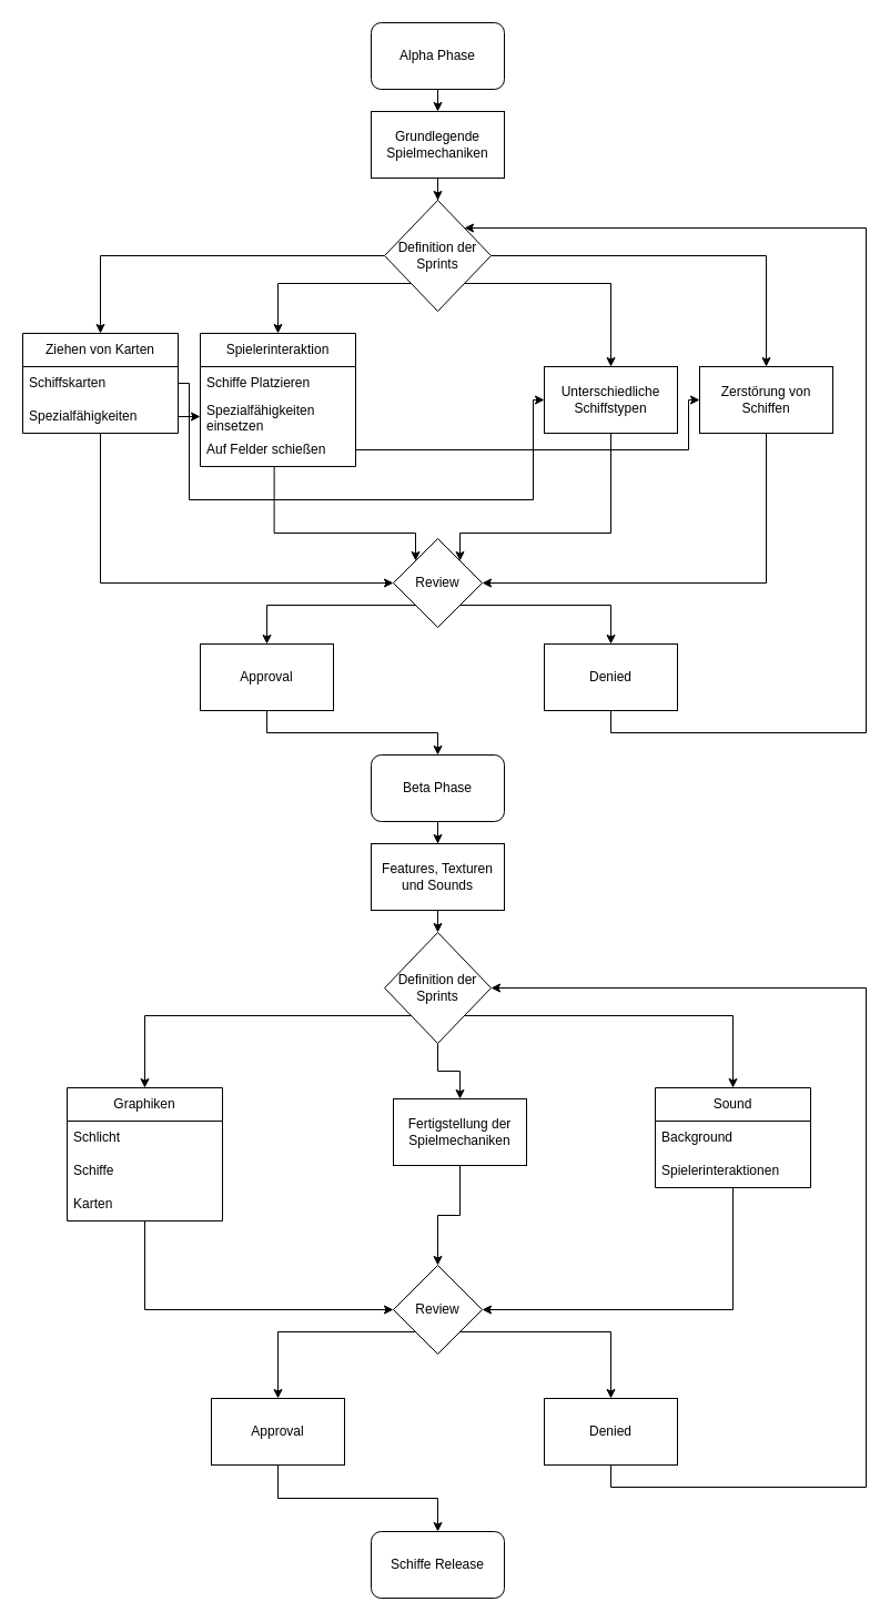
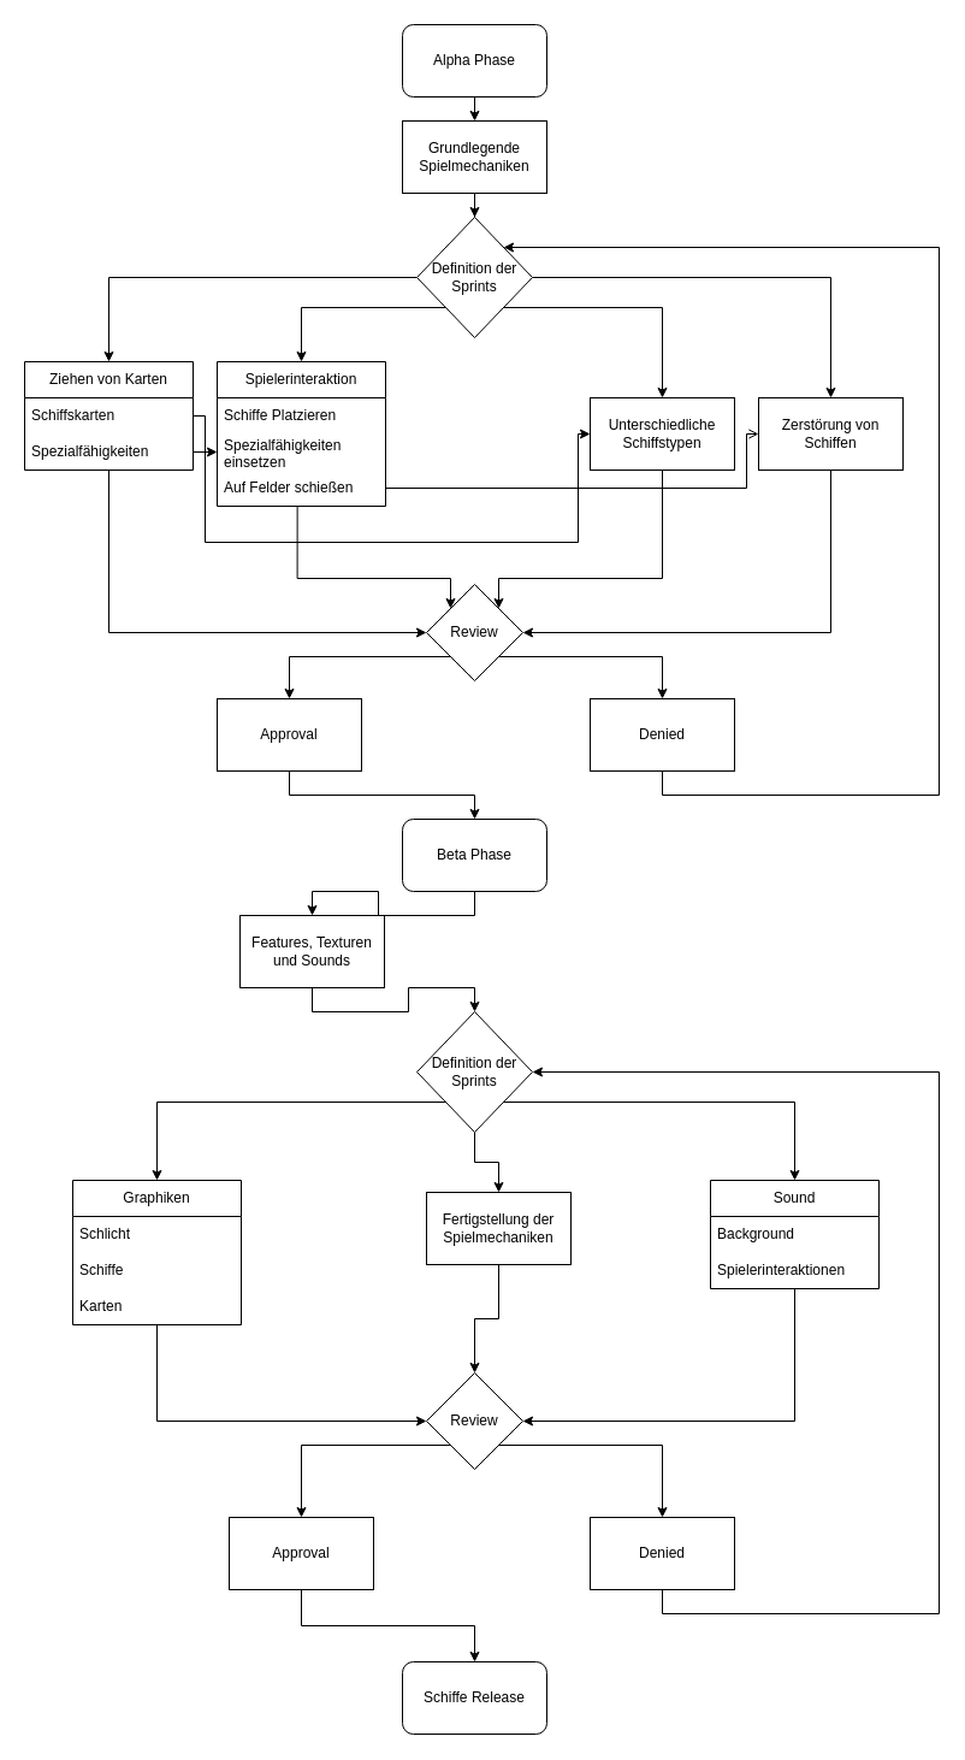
  <mxCell id="0" />
  <mxCell id="1" parent="0" />
  <mxCell id="2" style="edgeStyle=orthogonalEdgeStyle;rounded=0;orthogonalLoop=1;jettySize=auto;html=1;exitX=0.5;exitY=1;exitDx=0;exitDy=0;entryX=0.5;entryY=0;entryDx=0;entryDy=0;" edge="1" parent="1" source="3" target="5"><mxGeometry relative="1" as="geometry" /></mxCell>
  <mxCell id="3" value="Alpha Phase" style="rounded=1;whiteSpace=wrap;html=1;" vertex="1" parent="1"><mxGeometry x="334" y="20" width="120" height="60" as="geometry" /></mxCell>
  <mxCell id="4" style="edgeStyle=orthogonalEdgeStyle;rounded=0;orthogonalLoop=1;jettySize=auto;html=1;exitX=0.5;exitY=1;exitDx=0;exitDy=0;" edge="1" parent="1" source="5" target="10"><mxGeometry relative="1" as="geometry" /></mxCell>
  <mxCell id="5" value="Grundlegende Spielmechaniken" style="rounded=0;whiteSpace=wrap;html=1;" vertex="1" parent="1"><mxGeometry x="334" y="100" width="120" height="60" as="geometry" /></mxCell>
  <mxCell id="6" style="edgeStyle=orthogonalEdgeStyle;rounded=0;orthogonalLoop=1;jettySize=auto;html=1;exitX=0;exitY=1;exitDx=0;exitDy=0;" edge="1" parent="1" source="10" target="15"><mxGeometry relative="1" as="geometry" /></mxCell>
  <mxCell id="7" style="edgeStyle=orthogonalEdgeStyle;rounded=0;orthogonalLoop=1;jettySize=auto;html=1;exitX=0;exitY=0.5;exitDx=0;exitDy=0;" edge="1" parent="1" source="10" target="12"><mxGeometry relative="1" as="geometry" /></mxCell>
  <mxCell id="8" style="edgeStyle=orthogonalEdgeStyle;rounded=0;orthogonalLoop=1;jettySize=auto;html=1;exitX=1;exitY=0.5;exitDx=0;exitDy=0;" edge="1" parent="1" source="10" target="22"><mxGeometry relative="1" as="geometry" /></mxCell>
  <mxCell id="9" style="edgeStyle=orthogonalEdgeStyle;rounded=0;orthogonalLoop=1;jettySize=auto;html=1;exitX=1;exitY=1;exitDx=0;exitDy=0;" edge="1" parent="1" source="10" target="20"><mxGeometry relative="1" as="geometry" /></mxCell>
  <mxCell id="10" value="Definition der Sprints" style="rhombus;whiteSpace=wrap;html=1;" vertex="1" parent="1"><mxGeometry x="346" y="180" width="96" height="100" as="geometry" /></mxCell>
  <mxCell id="11" style="edgeStyle=orthogonalEdgeStyle;rounded=0;orthogonalLoop=1;jettySize=auto;html=1;exitX=0.5;exitY=1.017;exitDx=0;exitDy=0;entryX=0;entryY=0.5;entryDx=0;entryDy=0;exitPerimeter=0;" edge="1" parent="1" source="14" target="29"><mxGeometry relative="1" as="geometry" /></mxCell>
  <mxCell id="12" value="Ziehen von Karten" style="swimlane;fontStyle=0;childLayout=stackLayout;horizontal=1;startSize=30;horizontalStack=0;resizeParent=1;resizeParentMax=0;resizeLast=0;collapsible=1;marginBottom=0;whiteSpace=wrap;html=1;" vertex="1" parent="1"><mxGeometry x="20" y="300" width="140" height="90" as="geometry" /></mxCell>
  <mxCell id="13" value="Schiffskarten" style="text;strokeColor=none;fillColor=none;align=left;verticalAlign=middle;spacingLeft=4;spacingRight=4;overflow=hidden;points=[[0,0.5],[1,0.5]];portConstraint=eastwest;rotatable=0;whiteSpace=wrap;html=1;" vertex="1" parent="12"><mxGeometry y="30" width="140" height="30" as="geometry" /></mxCell>
  <mxCell id="14" value="Spezialfähigkeiten" style="text;strokeColor=none;fillColor=none;align=left;verticalAlign=middle;spacingLeft=4;spacingRight=4;overflow=hidden;points=[[0,0.5],[1,0.5]];portConstraint=eastwest;rotatable=0;whiteSpace=wrap;html=1;" vertex="1" parent="12"><mxGeometry y="60" width="140" height="30" as="geometry" /></mxCell>
  <mxCell id="15" value="Spielerinteraktion" style="swimlane;fontStyle=0;childLayout=stackLayout;horizontal=1;startSize=30;horizontalStack=0;resizeParent=1;resizeParentMax=0;resizeLast=0;collapsible=1;marginBottom=0;whiteSpace=wrap;html=1;" vertex="1" parent="1"><mxGeometry x="180" y="300" width="140" height="120" as="geometry" /></mxCell>
  <mxCell id="16" value="Schiffe Platzieren" style="text;strokeColor=none;fillColor=none;align=left;verticalAlign=middle;spacingLeft=4;spacingRight=4;overflow=hidden;points=[[0,0.5],[1,0.5]];portConstraint=eastwest;rotatable=0;whiteSpace=wrap;html=1;" vertex="1" parent="15"><mxGeometry y="30" width="140" height="30" as="geometry" /></mxCell>
  <mxCell id="17" value="Spezialfähigkeiten einsetzen" style="text;strokeColor=none;fillColor=none;align=left;verticalAlign=middle;spacingLeft=4;spacingRight=4;overflow=hidden;points=[[0,0.5],[1,0.5]];portConstraint=eastwest;rotatable=0;whiteSpace=wrap;html=1;" vertex="1" parent="15"><mxGeometry y="60" width="140" height="30" as="geometry" /></mxCell>
  <mxCell id="18" value="Auf Felder schießen" style="text;strokeColor=none;fillColor=none;align=left;verticalAlign=middle;spacingLeft=4;spacingRight=4;overflow=hidden;points=[[0,0.5],[1,0.5]];portConstraint=eastwest;rotatable=0;whiteSpace=wrap;html=1;" vertex="1" parent="15"><mxGeometry y="90" width="140" height="30" as="geometry" /></mxCell>
  <mxCell id="19" style="edgeStyle=orthogonalEdgeStyle;rounded=0;orthogonalLoop=1;jettySize=auto;html=1;exitX=0.5;exitY=1;exitDx=0;exitDy=0;entryX=1;entryY=0;entryDx=0;entryDy=0;" edge="1" parent="1" source="20" target="29"><mxGeometry relative="1" as="geometry"><Array as="points"><mxPoint x="550" y="480" /><mxPoint x="414" y="480" /></Array></mxGeometry></mxCell>
  <mxCell id="20" value="Unterschiedliche Schiffstypen" style="rounded=0;whiteSpace=wrap;html=1;" vertex="1" parent="1"><mxGeometry x="490" y="330" width="120" height="60" as="geometry" /></mxCell>
  <mxCell id="21" style="edgeStyle=orthogonalEdgeStyle;rounded=0;orthogonalLoop=1;jettySize=auto;html=1;exitX=0.5;exitY=1;exitDx=0;exitDy=0;entryX=1;entryY=0.5;entryDx=0;entryDy=0;" edge="1" parent="1" source="22" target="29"><mxGeometry relative="1" as="geometry" /></mxCell>
  <mxCell id="22" value="Zerstörung von Schiffen" style="rounded=0;whiteSpace=wrap;html=1;" vertex="1" parent="1"><mxGeometry x="630" y="330" width="120" height="60" as="geometry" /></mxCell>
  <mxCell id="23" style="edgeStyle=orthogonalEdgeStyle;rounded=0;orthogonalLoop=1;jettySize=auto;html=1;exitX=1;exitY=0.5;exitDx=0;exitDy=0;entryX=0;entryY=0.5;entryDx=0;entryDy=0;" edge="1" parent="1" source="14" target="17"><mxGeometry relative="1" as="geometry" /></mxCell>
  <mxCell id="24" style="edgeStyle=orthogonalEdgeStyle;rounded=0;orthogonalLoop=1;jettySize=auto;html=1;exitX=1;exitY=0.5;exitDx=0;exitDy=0;" edge="1" parent="1" source="13" target="20"><mxGeometry relative="1" as="geometry"><Array as="points"><mxPoint x="170" y="345" /><mxPoint x="170" y="450" /><mxPoint x="480" y="450" /><mxPoint x="480" y="360" /></Array></mxGeometry></mxCell>
- <mxCell id="25" style="edgeStyle=orthogonalEdgeStyle;rounded=0;orthogonalLoop=1;jettySize=auto;html=1;exitX=1;exitY=0.5;exitDx=0;exitDy=0;entryX=0;entryY=0.5;entryDx=0;entryDy=0;" edge="1" parent="1" source="18" target="22"><mxGeometry relative="1" as="geometry"><Array as="points"><mxPoint x="620" y="405" /><mxPoint x="620" y="360" /></Array></mxGeometry></mxCell>
+ <mxCell id="25" style="edgeStyle=orthogonalEdgeStyle;rounded=0;orthogonalLoop=1;jettySize=auto;html=1;exitX=1;exitY=0.5;exitDx=0;exitDy=0;entryX=0;entryY=0.5;entryDx=0;entryDy=0;endArrow=open;" edge="1" parent="1" source="18" target="22"><mxGeometry relative="1" as="geometry"><Array as="points"><mxPoint x="620" y="405" /><mxPoint x="620" y="360" /></Array></mxGeometry></mxCell>
  <mxCell id="26" style="edgeStyle=orthogonalEdgeStyle;rounded=0;orthogonalLoop=1;jettySize=auto;html=1;entryX=0;entryY=0;entryDx=0;entryDy=0;exitX=0.476;exitY=0.989;exitDx=0;exitDy=0;exitPerimeter=0;" edge="1" parent="1" source="18" target="29"><mxGeometry relative="1" as="geometry"><Array as="points"><mxPoint x="247" y="480" /><mxPoint x="374" y="480" /></Array></mxGeometry></mxCell>
  <mxCell id="27" style="edgeStyle=orthogonalEdgeStyle;rounded=0;orthogonalLoop=1;jettySize=auto;html=1;exitX=0;exitY=1;exitDx=0;exitDy=0;entryX=0.5;entryY=0;entryDx=0;entryDy=0;" edge="1" parent="1" source="29" target="33"><mxGeometry relative="1" as="geometry" /></mxCell>
  <mxCell id="28" style="edgeStyle=orthogonalEdgeStyle;rounded=0;orthogonalLoop=1;jettySize=auto;html=1;exitX=1;exitY=1;exitDx=0;exitDy=0;" edge="1" parent="1" source="29" target="31"><mxGeometry relative="1" as="geometry" /></mxCell>
  <mxCell id="29" value="Review" style="rhombus;whiteSpace=wrap;html=1;" vertex="1" parent="1"><mxGeometry x="354" y="485" width="80" height="80" as="geometry" /></mxCell>
  <mxCell id="30" style="edgeStyle=orthogonalEdgeStyle;rounded=0;orthogonalLoop=1;jettySize=auto;html=1;exitX=0.5;exitY=1;exitDx=0;exitDy=0;entryX=1;entryY=0;entryDx=0;entryDy=0;" edge="1" parent="1" source="31" target="10"><mxGeometry relative="1" as="geometry"><Array as="points"><mxPoint x="550" y="660" /><mxPoint x="780" y="660" /><mxPoint x="780" y="205" /></Array></mxGeometry></mxCell>
  <mxCell id="31" value="Denied" style="rounded=0;whiteSpace=wrap;html=1;" vertex="1" parent="1"><mxGeometry x="490" y="580" width="120" height="60" as="geometry" /></mxCell>
  <mxCell id="32" style="edgeStyle=orthogonalEdgeStyle;rounded=0;orthogonalLoop=1;jettySize=auto;html=1;exitX=0.5;exitY=1;exitDx=0;exitDy=0;" edge="1" parent="1" source="33" target="35"><mxGeometry relative="1" as="geometry" /></mxCell>
  <mxCell id="33" value="Approval" style="rounded=0;whiteSpace=wrap;html=1;" vertex="1" parent="1"><mxGeometry x="180" y="580" width="120" height="60" as="geometry" /></mxCell>
  <mxCell id="34" style="edgeStyle=orthogonalEdgeStyle;rounded=0;orthogonalLoop=1;jettySize=auto;html=1;exitX=0.5;exitY=1;exitDx=0;exitDy=0;" edge="1" parent="1" source="35" target="37"><mxGeometry relative="1" as="geometry" /></mxCell>
  <mxCell id="35" value="Beta Phase" style="rounded=1;whiteSpace=wrap;html=1;" vertex="1" parent="1"><mxGeometry x="334" y="680" width="120" height="60" as="geometry" /></mxCell>
  <mxCell id="36" style="edgeStyle=orthogonalEdgeStyle;rounded=0;orthogonalLoop=1;jettySize=auto;html=1;exitX=0.5;exitY=1;exitDx=0;exitDy=0;entryX=0.5;entryY=0;entryDx=0;entryDy=0;" edge="1" parent="1" source="37" target="41"><mxGeometry relative="1" as="geometry" /></mxCell>
- <mxCell id="37" value="Features, Texturen und Sounds" style="rounded=0;whiteSpace=wrap;html=1;" vertex="1" parent="1"><mxGeometry x="334" y="760" width="120" height="60" as="geometry" /></mxCell>
+ <mxCell id="37" value="Features, Texturen und Sounds" style="rounded=0;whiteSpace=wrap;html=1;" vertex="1" parent="1"><mxGeometry x="199" y="760" width="120" height="60" as="geometry" /></mxCell>
  <mxCell id="38" style="edgeStyle=orthogonalEdgeStyle;rounded=0;orthogonalLoop=1;jettySize=auto;html=1;exitX=1;exitY=1;exitDx=0;exitDy=0;" edge="1" parent="1" source="41" target="50"><mxGeometry relative="1" as="geometry" /></mxCell>
  <mxCell id="39" style="edgeStyle=orthogonalEdgeStyle;rounded=0;orthogonalLoop=1;jettySize=auto;html=1;exitX=0;exitY=1;exitDx=0;exitDy=0;" edge="1" parent="1" source="41" target="43"><mxGeometry relative="1" as="geometry" /></mxCell>
  <mxCell id="40" style="edgeStyle=orthogonalEdgeStyle;rounded=0;orthogonalLoop=1;jettySize=auto;html=1;exitX=0.5;exitY=1;exitDx=0;exitDy=0;" edge="1" parent="1" source="41" target="48"><mxGeometry relative="1" as="geometry" /></mxCell>
  <mxCell id="41" value="Definition der Sprints" style="rhombus;whiteSpace=wrap;html=1;" vertex="1" parent="1"><mxGeometry x="346" y="840" width="96" height="100" as="geometry" /></mxCell>
  <mxCell id="42" style="edgeStyle=orthogonalEdgeStyle;rounded=0;orthogonalLoop=1;jettySize=auto;html=1;exitX=0.5;exitY=0.989;exitDx=0;exitDy=0;entryX=0;entryY=0.5;entryDx=0;entryDy=0;exitPerimeter=0;" edge="1" parent="1" source="46" target="55"><mxGeometry relative="1" as="geometry" /></mxCell>
  <mxCell id="43" value="Graphiken" style="swimlane;fontStyle=0;childLayout=stackLayout;horizontal=1;startSize=30;horizontalStack=0;resizeParent=1;resizeParentMax=0;resizeLast=0;collapsible=1;marginBottom=0;whiteSpace=wrap;html=1;" vertex="1" parent="1"><mxGeometry x="60" y="980" width="140" height="120" as="geometry" /></mxCell>
  <mxCell id="44" value="Schlicht" style="text;strokeColor=none;fillColor=none;align=left;verticalAlign=middle;spacingLeft=4;spacingRight=4;overflow=hidden;points=[[0,0.5],[1,0.5]];portConstraint=eastwest;rotatable=0;whiteSpace=wrap;html=1;" vertex="1" parent="43"><mxGeometry y="30" width="140" height="30" as="geometry" /></mxCell>
  <mxCell id="45" value="Schiffe" style="text;strokeColor=none;fillColor=none;align=left;verticalAlign=middle;spacingLeft=4;spacingRight=4;overflow=hidden;points=[[0,0.5],[1,0.5]];portConstraint=eastwest;rotatable=0;whiteSpace=wrap;html=1;" vertex="1" parent="43"><mxGeometry y="60" width="140" height="30" as="geometry" /></mxCell>
  <mxCell id="46" value="Karten" style="text;strokeColor=none;fillColor=none;align=left;verticalAlign=middle;spacingLeft=4;spacingRight=4;overflow=hidden;points=[[0,0.5],[1,0.5]];portConstraint=eastwest;rotatable=0;whiteSpace=wrap;html=1;" vertex="1" parent="43"><mxGeometry y="90" width="140" height="30" as="geometry" /></mxCell>
  <mxCell id="47" style="edgeStyle=orthogonalEdgeStyle;rounded=0;orthogonalLoop=1;jettySize=auto;html=1;exitX=0.5;exitY=1;exitDx=0;exitDy=0;" edge="1" parent="1" source="48" target="55"><mxGeometry relative="1" as="geometry" /></mxCell>
  <mxCell id="48" value="Fertigstellung der Spielmechaniken" style="rounded=0;whiteSpace=wrap;html=1;" vertex="1" parent="1"><mxGeometry x="354" y="990" width="120" height="60" as="geometry" /></mxCell>
  <mxCell id="49" style="edgeStyle=orthogonalEdgeStyle;rounded=0;orthogonalLoop=1;jettySize=auto;html=1;exitX=0.5;exitY=0.989;exitDx=0;exitDy=0;entryX=1;entryY=0.5;entryDx=0;entryDy=0;exitPerimeter=0;" edge="1" parent="1" source="52" target="55"><mxGeometry relative="1" as="geometry" /></mxCell>
  <mxCell id="50" value="Sound" style="swimlane;fontStyle=0;childLayout=stackLayout;horizontal=1;startSize=30;horizontalStack=0;resizeParent=1;resizeParentMax=0;resizeLast=0;collapsible=1;marginBottom=0;whiteSpace=wrap;html=1;" vertex="1" parent="1"><mxGeometry x="590" y="980" width="140" height="90" as="geometry" /></mxCell>
  <mxCell id="51" value="Background" style="text;strokeColor=none;fillColor=none;align=left;verticalAlign=middle;spacingLeft=4;spacingRight=4;overflow=hidden;points=[[0,0.5],[1,0.5]];portConstraint=eastwest;rotatable=0;whiteSpace=wrap;html=1;" vertex="1" parent="50"><mxGeometry y="30" width="140" height="30" as="geometry" /></mxCell>
  <mxCell id="52" value="Spielerinteraktionen" style="text;strokeColor=none;fillColor=none;align=left;verticalAlign=middle;spacingLeft=4;spacingRight=4;overflow=hidden;points=[[0,0.5],[1,0.5]];portConstraint=eastwest;rotatable=0;whiteSpace=wrap;html=1;" vertex="1" parent="50"><mxGeometry y="60" width="140" height="30" as="geometry" /></mxCell>
  <mxCell id="53" style="edgeStyle=orthogonalEdgeStyle;rounded=0;orthogonalLoop=1;jettySize=auto;html=1;exitX=1;exitY=1;exitDx=0;exitDy=0;" edge="1" parent="1" source="55" target="57"><mxGeometry relative="1" as="geometry" /></mxCell>
  <mxCell id="54" style="edgeStyle=orthogonalEdgeStyle;rounded=0;orthogonalLoop=1;jettySize=auto;html=1;exitX=0;exitY=1;exitDx=0;exitDy=0;" edge="1" parent="1" source="55" target="59"><mxGeometry relative="1" as="geometry" /></mxCell>
  <mxCell id="55" value="Review" style="rhombus;whiteSpace=wrap;html=1;" vertex="1" parent="1"><mxGeometry x="354" y="1140" width="80" height="80" as="geometry" /></mxCell>
  <mxCell id="56" style="edgeStyle=orthogonalEdgeStyle;rounded=0;orthogonalLoop=1;jettySize=auto;html=1;exitX=0.5;exitY=1;exitDx=0;exitDy=0;entryX=1;entryY=0.5;entryDx=0;entryDy=0;" edge="1" parent="1" source="57" target="41"><mxGeometry relative="1" as="geometry"><Array as="points"><mxPoint x="550" y="1340" /><mxPoint x="780" y="1340" /><mxPoint x="780" y="890" /></Array></mxGeometry></mxCell>
  <mxCell id="57" value="Denied" style="rounded=0;whiteSpace=wrap;html=1;" vertex="1" parent="1"><mxGeometry x="490" y="1260" width="120" height="60" as="geometry" /></mxCell>
  <mxCell id="58" style="edgeStyle=orthogonalEdgeStyle;rounded=0;orthogonalLoop=1;jettySize=auto;html=1;exitX=0.5;exitY=1;exitDx=0;exitDy=0;" edge="1" parent="1" source="59" target="60"><mxGeometry relative="1" as="geometry" /></mxCell>
  <mxCell id="59" value="Approval" style="rounded=0;whiteSpace=wrap;html=1;" vertex="1" parent="1"><mxGeometry x="190" y="1260" width="120" height="60" as="geometry" /></mxCell>
  <mxCell id="60" value="Schiffe Release" style="rounded=1;whiteSpace=wrap;html=1;" vertex="1" parent="1"><mxGeometry x="334" y="1380" width="120" height="60" as="geometry" /></mxCell>
